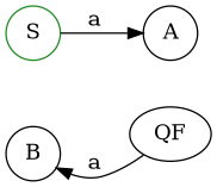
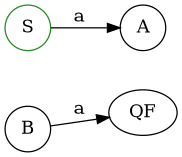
  digraph {
    rankdir=LR
    node [color=black shape=circle]
    edge [fontsize=15]
    n1 [label=B]
    QF [color="" shape=""]
    n3 [label=A]
    n4 [color=forestgreen label=S]
-   QF -> n1 [label=a]
+   n1 -> QF [label=a]
    n4 -> n3 [label=a]
  }
